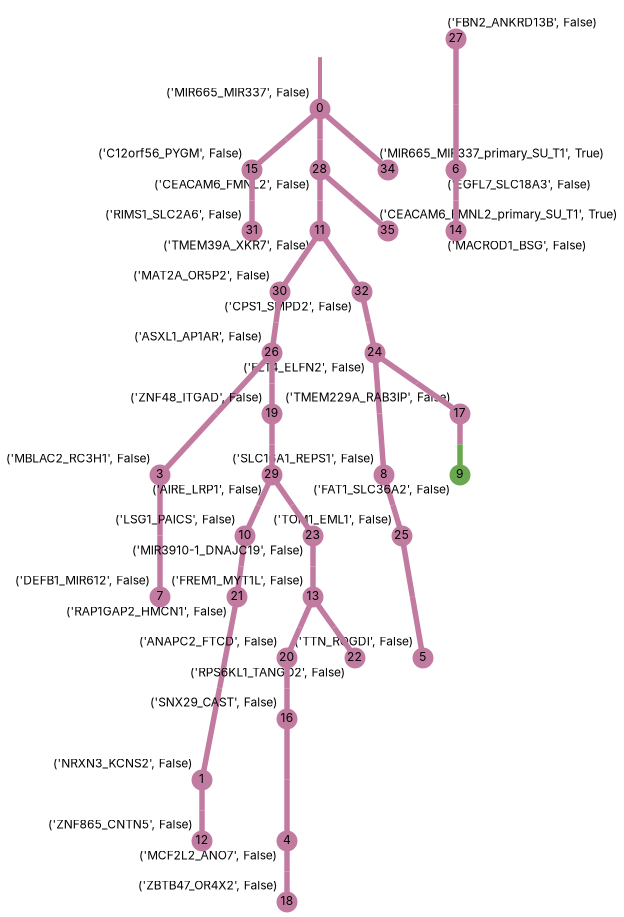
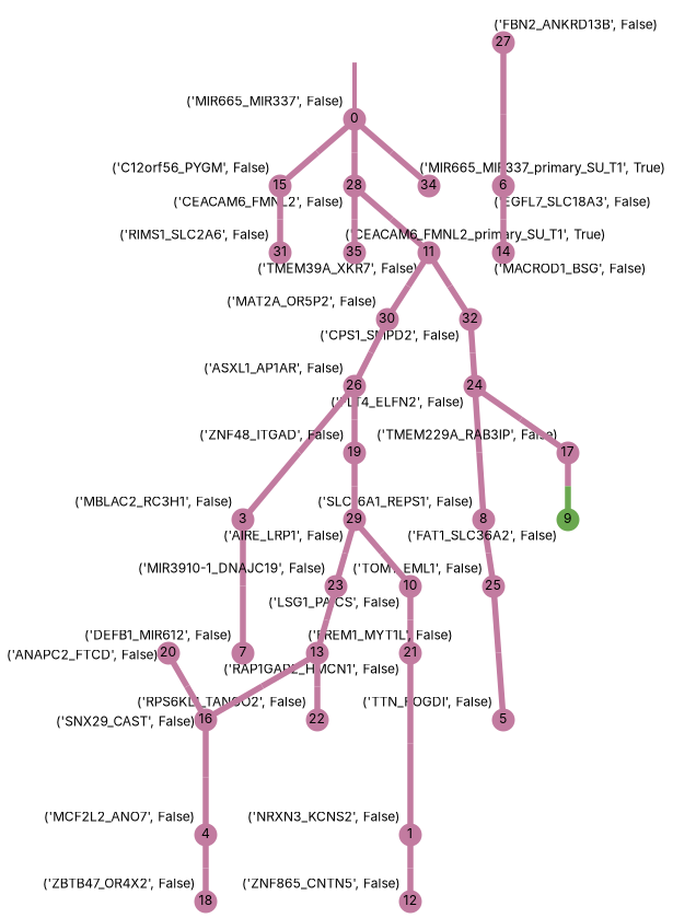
  strict digraph {
    fontname=Inter
    forcelabels=true
    nodesep=0.7
    rankdir=TB
    ranksep=0.6
    splines=false
    node [color="#c27ba0ff" fillcolor="#c27ba0ff" fixedsize=true fontname=Inter fontsize="12pt" penwidth=3 shape=circle style=filled xlabel="('MIR665_MIR337', False)"]
    edge [arrowsize=0 color="#c27ba0ff;0.5:#c27ba0ff" fontname=Inter minlen=1.6336898803710938 penwidth=5.5 style=solid]
    0 [height=0.25]
    15 [height=0.25 xlabel="('C12orf56_PYGM', False)"]
    28 [height=0.25 xlabel="('CEACAM6_FMNL2', False)"]
    34 [height=0.25 xlabel="('MIR665_MIR337_primary_SU_T1', True)"]
    31 [height=0.25 xlabel="('RIMS1_SLC2A6', False)"]
    11 [height=0.25 xlabel="('TMEM39A_XKR7', False)"]
    35 [height=0.25 xlabel="('CEACAM6_FMNL2_primary_SU_T1', True)"]
    30 [height=0.25 xlabel="('MAT2A_OR5P2', False)"]
    32 [height=0.25 xlabel="('CPS1_SMPD2', False)"]
    1 [height=0.25 xlabel="('NRXN3_KCNS2', False)"]
    12 [height=0.25 xlabel="('ZNF865_CNTN5', False)"]
    27 [height=0.25 xlabel="('FBN2_ANKRD13B', False)"]
    6 [height=0.25 xlabel="('EGFL7_SLC18A3', False)"]
    14 [height=0.25 xlabel="('MACROD1_BSG', False)"]
    3 [height=0.25 xlabel="('MBLAC2_RC3H1', False)"]
    7 [height=0.25 xlabel="('DEFB1_MIR612', False)"]
    4 [height=0.25 xlabel="('MCF2L2_ANO7', False)"]
    18 [height=0.25 xlabel="('ZBTB47_OR4X2', False)"]
    8 [height=0.25 xlabel="('SLC16A1_REPS1', False)"]
    25 [height=0.25 xlabel="('TOM1_EML1', False)"]
    5 [height=0.25 xlabel="('TTN_ROGDI', False)"]
    9 [color="#6aa84fff" fillcolor="#6aa84fff" height=0.25 xlabel="('FAT1_SLC36A2', False)"]
    10 [height=0.25 xlabel="('LSG1_PAICS', False)"]
    21 [height=0.25 xlabel="('RAP1GAP2_HMCN1', False)"]
    26 [height=0.25 xlabel="('ASXL1_AP1AR', False)"]
    24 [height=0.25 xlabel="('FLT4_ELFN2', False)"]
    19 [height=0.25 xlabel="('ZNF48_ITGAD', False)"]
    17 [height=0.25 xlabel="('TMEM229A_RAB3IP', False)"]
    13 [height=0.25 xlabel="('FREM1_MYT1L', False)"]
    20 [height=0.25 xlabel="('ANAPC2_FTCD', False)"]
    22 [height=0.25 xlabel="('RPS6KL1_TANGO2', False)"]
    16 [height=0.25 xlabel="('SNX29_CAST', False)"]
    29 [height=0.25 xlabel="('AIRE_LRP1', False)"]
    23 [height=0.25 xlabel="('MIR3910-1_DNAJC19', False)"]
    normal [style=invis color="" fillcolor="" fixedsize="" fontsize="" shape=""]
    0 -> 15
    0 -> 28 [minlen=1.045454502105713]
    0 -> 34 [minlen=1.0066845417022705]
    15 -> 31 [minlen=1.01871657371521]
    28 -> 11 [minlen=1.6951872110366821]
    28 -> 35 [minlen=1.0066845417022705]
    11 -> 30 [minlen=1.0213903188705444]
    11 -> 32 [minlen=1.0133689641952515]
    30 -> 26 [minlen=1.0695186853408813]
    32 -> 24 [minlen=1.0721925497055054]
    1 -> 12 [minlen=1.6818181276321411]
    27 -> 6 [minlen=2.2566845417022705]
    6 -> 14
    3 -> 7 [minlen=2.1336898803710938]
    4 -> 18 [minlen=1.259358286857605]
    8 -> 25 [minlen=1.0695186853408813]
    25 -> 5 [minlen=2.3770053386688232]
    10 -> 21 [minlen=1.1470588445663452]
    21 -> 1 [minlen=3.0]
    26 -> 3 [minlen=2.489304780960083]
    26 -> 19 [minlen=1.2058823108673096]
    24 -> 8 [minlen=2.109625816345215]
    24 -> 17 [minlen=1.470588207244873]
    19 -> 29 [minlen=1.040107011795044]
    17 -> 9 [color="#c27ba0ff;0.5:#6aa84fff" minlen=1.7727272510528564]
-   13 -> 20 [minlen=1.1604278087615967]
+   13 -> 16 [minlen=1.1604278087615967]
    13 -> 22 [minlen=1.1176470518112183]
    20 -> 16 [minlen=1.4839571714401245]
    16 -> 4 [minlen=2.435828924179077]
    29 -> 10 [minlen=1.751336932182312]
    29 -> 23 [minlen=1.1096256971359253]
    23 -> 13 [minlen=1.6684491634368896]
    normal -> 0 [color="#c27ba0ff" penwidth=4 minlen=""]
  }
